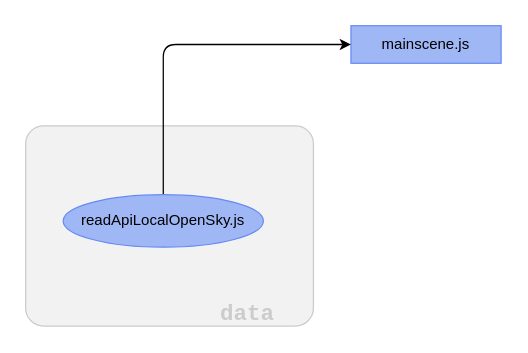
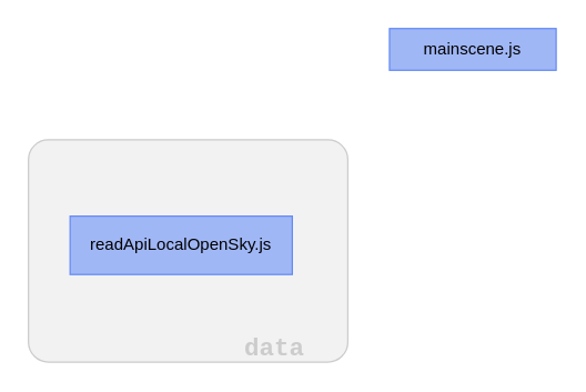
  <mxCell id="0" />
  <mxCell id="1" parent="0" />
  <mxCell id="2" value="" style="group" vertex="1" connectable="0" parent="1"><mxGeometry x="20" y="100" width="230" height="160" as="geometry" /></mxCell>
  <mxCell id="3" value="" style="rounded=1;whiteSpace=wrap;html=1;arcSize=9;strokeColor=#cccccc;fillColor=#F2F2F2;" vertex="1" parent="2"><mxGeometry width="230" height="160" as="geometry" /></mxCell>
  <mxCell id="4" value="&lt;font&gt;&lt;span style=&quot;font-size: 18px&quot;&gt;data&lt;/span&gt;&lt;/font&gt;" style="text;html=1;strokeColor=none;fillColor=none;align=center;verticalAlign=middle;whiteSpace=wrap;rounded=0;fontStyle=1;fontSize=14;fontColor=#cccccc;fontFamily=Courier New;" vertex="1" parent="2"><mxGeometry x="153.33" y="145.882" width="49.016" height="9.412" as="geometry" /></mxCell>
  <mxCell id="5" value="mainscene.js" style="whiteSpace=wrap;html=1;align=center;fillColor=#A0B7F6;strokeColor=#658BF3;" vertex="1" parent="1"><mxGeometry x="280" y="20" width="120" height="30" as="geometry" /></mxCell>
- <mxCell id="6" style="edgeStyle=orthogonalEdgeStyle;rounded=1;orthogonalLoop=1;jettySize=auto;html=1;exitX=0.5;exitY=0;exitDx=0;exitDy=0;entryX=0;entryY=0.5;entryDx=0;entryDy=0;" edge="1" parent="1" source="7" target="5"><mxGeometry relative="1" as="geometry" /></mxCell>
- <mxCell id="7" value="readApiLocalOpenSky.js" style="ellipse;whiteSpace=wrap;html=1;align=center;fillColor=#A0B7F6;strokeColor=#658BF3;" vertex="1" parent="1"><mxGeometry x="50" y="155" width="160" height="42" as="geometry" /></mxCell>
+ <mxCell id="7" value="readApiLocalOpenSky.js" style="whiteSpace=wrap;html=1;align=center;fillColor=#A0B7F6;strokeColor=#658BF3;" vertex="1" parent="1"><mxGeometry x="50" y="155" width="160" height="42" as="geometry" /></mxCell>
